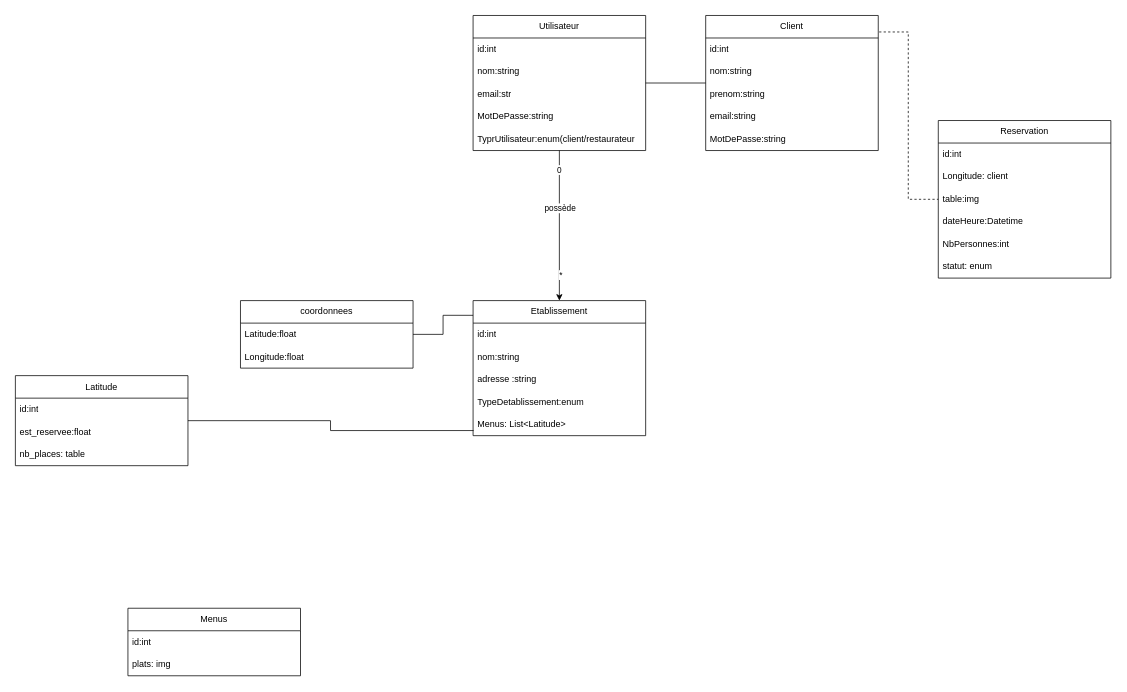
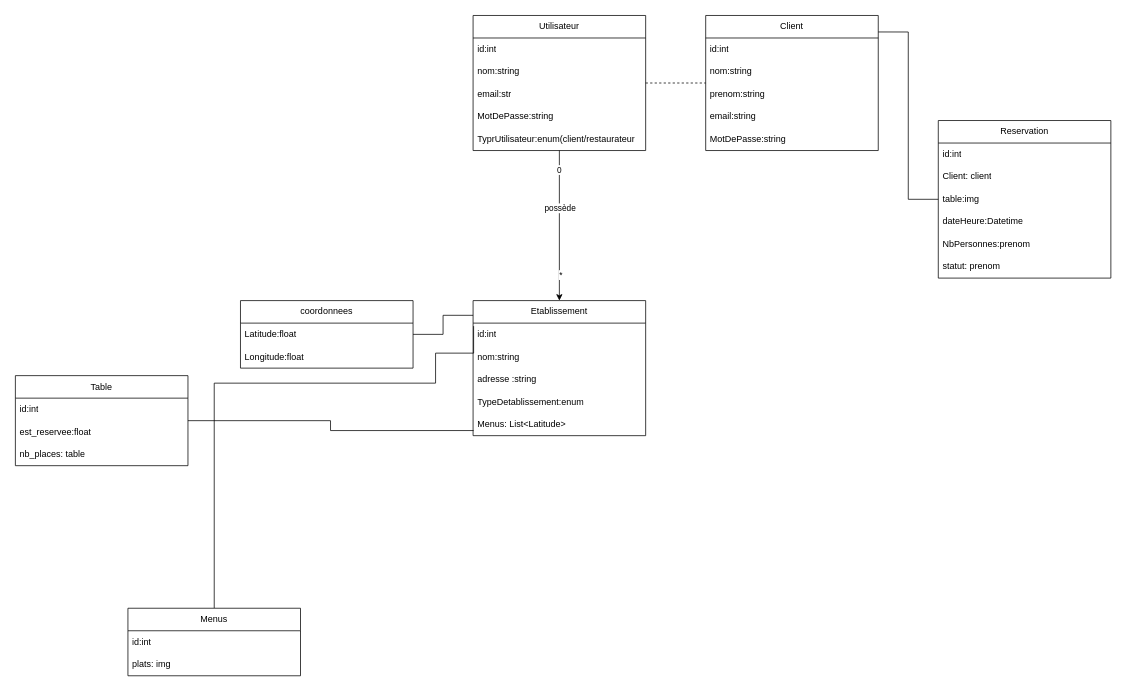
  <mxCell id="0" />
  <mxCell id="1" parent="0" />
  <mxCell id="2" value="" style="edgeStyle=orthogonalEdgeStyle;rounded=0;orthogonalLoop=1;jettySize=auto;html=1;" edge="1" parent="1" source="7" target="17"><mxGeometry relative="1" as="geometry" /></mxCell>
  <mxCell id="3" value="possède" style="edgeLabel;html=1;align=center;verticalAlign=middle;resizable=0;points=[];" vertex="1" connectable="0" parent="2"><mxGeometry x="-0.405" y="-4" relative="1" as="geometry"><mxPoint x="4" y="16" as="offset" /></mxGeometry></mxCell>
  <mxCell id="4" value="0" style="edgeLabel;html=1;align=center;verticalAlign=middle;resizable=0;points=[];" vertex="1" connectable="0" parent="2"><mxGeometry x="-0.75" y="-1" relative="1" as="geometry"><mxPoint as="offset" /></mxGeometry></mxCell>
  <mxCell id="5" value="*" style="edgeLabel;html=1;align=center;verticalAlign=middle;resizable=0;points=[];" vertex="1" connectable="0" parent="2"><mxGeometry x="0.65" y="1" relative="1" as="geometry"><mxPoint as="offset" /></mxGeometry></mxCell>
- <mxCell id="6" value="" style="edgeStyle=orthogonalEdgeStyle;rounded=0;orthogonalLoop=1;jettySize=auto;html=1;endArrow=none;endFill=0;" edge="1" parent="1" source="7" target="40"><mxGeometry relative="1" as="geometry" /></mxCell>
+ <mxCell id="6" value="" style="edgeStyle=orthogonalEdgeStyle;rounded=0;orthogonalLoop=1;jettySize=auto;html=1;endArrow=none;endFill=0;dashed=1;" edge="1" parent="1" source="7" target="40"><mxGeometry relative="1" as="geometry" /></mxCell>
  <mxCell id="7" value="Utilisateur" style="swimlane;fontStyle=0;childLayout=stackLayout;horizontal=1;startSize=30;horizontalStack=0;resizeParent=1;resizeParentMax=0;resizeLast=0;collapsible=1;marginBottom=0;whiteSpace=wrap;html=1;" vertex="1" parent="1"><mxGeometry x="630" y="20" width="230" height="180" as="geometry" /></mxCell>
  <mxCell id="8" value="id:int" style="text;strokeColor=none;fillColor=none;align=left;verticalAlign=middle;spacingLeft=4;spacingRight=4;overflow=hidden;points=[[0,0.5],[1,0.5]];portConstraint=eastwest;rotatable=0;whiteSpace=wrap;html=1;" vertex="1" parent="7"><mxGeometry y="30" width="230" height="30" as="geometry" /></mxCell>
  <mxCell id="9" value="nom:string" style="text;strokeColor=none;fillColor=none;align=left;verticalAlign=middle;spacingLeft=4;spacingRight=4;overflow=hidden;points=[[0,0.5],[1,0.5]];portConstraint=eastwest;rotatable=0;whiteSpace=wrap;html=1;" vertex="1" parent="7"><mxGeometry y="60" width="230" height="30" as="geometry" /></mxCell>
  <mxCell id="10" value="email:str" style="text;strokeColor=none;fillColor=none;align=left;verticalAlign=middle;spacingLeft=4;spacingRight=4;overflow=hidden;points=[[0,0.5],[1,0.5]];portConstraint=eastwest;rotatable=0;whiteSpace=wrap;html=1;" vertex="1" parent="7"><mxGeometry y="90" width="230" height="30" as="geometry" /></mxCell>
  <mxCell id="11" value="MotDePasse:string" style="text;strokeColor=none;fillColor=none;align=left;verticalAlign=middle;spacingLeft=4;spacingRight=4;overflow=hidden;points=[[0,0.5],[1,0.5]];portConstraint=eastwest;rotatable=0;whiteSpace=wrap;html=1;" vertex="1" parent="7"><mxGeometry y="120" width="230" height="30" as="geometry" /></mxCell>
  <mxCell id="12" value="TyprUtilisateur:enum(client/restaurateur" style="text;strokeColor=none;fillColor=none;align=left;verticalAlign=middle;spacingLeft=4;spacingRight=4;overflow=hidden;points=[[0,0.5],[1,0.5]];portConstraint=eastwest;rotatable=0;whiteSpace=wrap;html=1;" vertex="1" parent="7"><mxGeometry y="150" width="230" height="30" as="geometry" /></mxCell>
  <mxCell id="13" value="" style="edgeStyle=orthogonalEdgeStyle;rounded=0;orthogonalLoop=1;jettySize=auto;html=1;exitX=0.006;exitY=0.109;exitDx=0;exitDy=0;exitPerimeter=0;endArrow=none;endFill=0;" edge="1" parent="1" source="17" target="23"><mxGeometry relative="1" as="geometry"><mxPoint x="632.99" y="543.61" as="sourcePoint" /></mxGeometry></mxCell>
  <mxCell id="14" value="" style="edgeStyle=orthogonalEdgeStyle;rounded=0;orthogonalLoop=1;jettySize=auto;html=1;exitX=0.003;exitY=0.773;exitDx=0;exitDy=0;endArrow=none;endFill=0;exitPerimeter=0;" edge="1" parent="1" source="22" target="26"><mxGeometry relative="1" as="geometry"><mxPoint x="630" y="595" as="sourcePoint" /></mxGeometry></mxCell>
- <mxCell id="16" value="" style="edgeStyle=orthogonalEdgeStyle;rounded=0;orthogonalLoop=1;jettySize=auto;html=1;endArrow=none;endFill=0;exitX=0.979;exitY=0.122;exitDx=0;exitDy=0;exitPerimeter=0;dashed=1;" edge="1" parent="1" source="40" target="33"><mxGeometry relative="1" as="geometry" /></mxCell>
+ <mxCell id="15" value="" style="edgeStyle=orthogonalEdgeStyle;rounded=0;orthogonalLoop=1;jettySize=auto;html=1;exitX=0.003;exitY=0.189;exitDx=0;exitDy=0;endArrow=none;endFill=0;exitPerimeter=0;" edge="1" parent="1" source="17" target="30"><mxGeometry relative="1" as="geometry"><Array as="points"><mxPoint x="631" y="470" /><mxPoint x="580" y="470" /><mxPoint x="580" y="510" /><mxPoint x="285" y="510" /></Array></mxGeometry></mxCell>
+ <mxCell id="16" value="" style="edgeStyle=orthogonalEdgeStyle;rounded=0;orthogonalLoop=1;jettySize=auto;html=1;endArrow=none;endFill=0;exitX=0.979;exitY=0.122;exitDx=0;exitDy=0;exitPerimeter=0;" edge="1" parent="1" source="40" target="33"><mxGeometry relative="1" as="geometry" /></mxCell>
  <mxCell id="17" value="Etablissement" style="swimlane;fontStyle=0;childLayout=stackLayout;horizontal=1;startSize=30;horizontalStack=0;resizeParent=1;resizeParentMax=0;resizeLast=0;collapsible=1;marginBottom=0;whiteSpace=wrap;html=1;" vertex="1" parent="1"><mxGeometry x="630" y="400" width="230" height="180" as="geometry" /></mxCell>
  <mxCell id="18" value="id:int" style="text;strokeColor=none;fillColor=none;align=left;verticalAlign=middle;spacingLeft=4;spacingRight=4;overflow=hidden;points=[[0,0.5],[1,0.5]];portConstraint=eastwest;rotatable=0;whiteSpace=wrap;html=1;" vertex="1" parent="17"><mxGeometry y="30" width="230" height="30" as="geometry" /></mxCell>
  <mxCell id="19" value="nom:string" style="text;strokeColor=none;fillColor=none;align=left;verticalAlign=middle;spacingLeft=4;spacingRight=4;overflow=hidden;points=[[0,0.5],[1,0.5]];portConstraint=eastwest;rotatable=0;whiteSpace=wrap;html=1;" vertex="1" parent="17"><mxGeometry y="60" width="230" height="30" as="geometry" /></mxCell>
  <mxCell id="20" value="adresse :string" style="text;strokeColor=none;fillColor=none;align=left;verticalAlign=middle;spacingLeft=4;spacingRight=4;overflow=hidden;points=[[0,0.5],[1,0.5]];portConstraint=eastwest;rotatable=0;whiteSpace=wrap;html=1;" vertex="1" parent="17"><mxGeometry y="90" width="230" height="30" as="geometry" /></mxCell>
  <mxCell id="21" value="TypeDetablissement:enum" style="text;strokeColor=none;fillColor=none;align=left;verticalAlign=middle;spacingLeft=4;spacingRight=4;overflow=hidden;points=[[0,0.5],[1,0.5]];portConstraint=eastwest;rotatable=0;whiteSpace=wrap;html=1;" vertex="1" parent="17"><mxGeometry y="120" width="230" height="30" as="geometry" /></mxCell>
  <mxCell id="22" value="Menus: List&amp;lt;Latitude&amp;gt;" style="text;strokeColor=none;fillColor=none;align=left;verticalAlign=middle;spacingLeft=4;spacingRight=4;overflow=hidden;points=[[0,0.5],[1,0.5]];portConstraint=eastwest;rotatable=0;whiteSpace=wrap;html=1;" vertex="1" parent="17"><mxGeometry y="150" width="230" height="30" as="geometry" /></mxCell>
  <mxCell id="23" value="coordonnees" style="swimlane;fontStyle=0;childLayout=stackLayout;horizontal=1;startSize=30;horizontalStack=0;resizeParent=1;resizeParentMax=0;resizeLast=0;collapsible=1;marginBottom=0;whiteSpace=wrap;html=1;" vertex="1" parent="1"><mxGeometry x="320" y="400" width="230" height="90" as="geometry" /></mxCell>
  <mxCell id="24" value="Latitude:float" style="text;strokeColor=none;fillColor=none;align=left;verticalAlign=middle;spacingLeft=4;spacingRight=4;overflow=hidden;points=[[0,0.5],[1,0.5]];portConstraint=eastwest;rotatable=0;whiteSpace=wrap;html=1;" vertex="1" parent="23"><mxGeometry y="30" width="230" height="30" as="geometry" /></mxCell>
  <mxCell id="25" value="Longitude:float" style="text;strokeColor=none;fillColor=none;align=left;verticalAlign=middle;spacingLeft=4;spacingRight=4;overflow=hidden;points=[[0,0.5],[1,0.5]];portConstraint=eastwest;rotatable=0;whiteSpace=wrap;html=1;" vertex="1" parent="23"><mxGeometry y="60" width="230" height="30" as="geometry" /></mxCell>
- <mxCell id="26" value="Latitude" style="swimlane;fontStyle=0;childLayout=stackLayout;horizontal=1;startSize=30;horizontalStack=0;resizeParent=1;resizeParentMax=0;resizeLast=0;collapsible=1;marginBottom=0;whiteSpace=wrap;html=1;" vertex="1" parent="1"><mxGeometry x="20" y="500" width="230" height="120" as="geometry" /></mxCell>
+ <mxCell id="26" value="Table" style="swimlane;fontStyle=0;childLayout=stackLayout;horizontal=1;startSize=30;horizontalStack=0;resizeParent=1;resizeParentMax=0;resizeLast=0;collapsible=1;marginBottom=0;whiteSpace=wrap;html=1;" vertex="1" parent="1"><mxGeometry x="20" y="500" width="230" height="120" as="geometry" /></mxCell>
  <mxCell id="27" value="id:int" style="text;strokeColor=none;fillColor=none;align=left;verticalAlign=middle;spacingLeft=4;spacingRight=4;overflow=hidden;points=[[0,0.5],[1,0.5]];portConstraint=eastwest;rotatable=0;whiteSpace=wrap;html=1;" vertex="1" parent="26"><mxGeometry y="30" width="230" height="30" as="geometry" /></mxCell>
  <mxCell id="28" value="est_reservee:float" style="text;strokeColor=none;fillColor=none;align=left;verticalAlign=middle;spacingLeft=4;spacingRight=4;overflow=hidden;points=[[0,0.5],[1,0.5]];portConstraint=eastwest;rotatable=0;whiteSpace=wrap;html=1;" vertex="1" parent="26"><mxGeometry y="60" width="230" height="30" as="geometry" /></mxCell>
  <mxCell id="29" value="nb_places: table" style="text;strokeColor=none;fillColor=none;align=left;verticalAlign=middle;spacingLeft=4;spacingRight=4;overflow=hidden;points=[[0,0.5],[1,0.5]];portConstraint=eastwest;rotatable=0;whiteSpace=wrap;html=1;" vertex="1" parent="26"><mxGeometry y="90" width="230" height="30" as="geometry" /></mxCell>
  <mxCell id="30" value="Menus" style="swimlane;fontStyle=0;childLayout=stackLayout;horizontal=1;startSize=30;horizontalStack=0;resizeParent=1;resizeParentMax=0;resizeLast=0;collapsible=1;marginBottom=0;whiteSpace=wrap;html=1;" vertex="1" parent="1"><mxGeometry x="170" y="810" width="230" height="90" as="geometry" /></mxCell>
  <mxCell id="31" value="id:int" style="text;strokeColor=none;fillColor=none;align=left;verticalAlign=middle;spacingLeft=4;spacingRight=4;overflow=hidden;points=[[0,0.5],[1,0.5]];portConstraint=eastwest;rotatable=0;whiteSpace=wrap;html=1;" vertex="1" parent="30"><mxGeometry y="30" width="230" height="30" as="geometry" /></mxCell>
  <mxCell id="32" value="plats: img" style="text;strokeColor=none;fillColor=none;align=left;verticalAlign=middle;spacingLeft=4;spacingRight=4;overflow=hidden;points=[[0,0.5],[1,0.5]];portConstraint=eastwest;rotatable=0;whiteSpace=wrap;html=1;" vertex="1" parent="30"><mxGeometry y="60" width="230" height="30" as="geometry" /></mxCell>
  <mxCell id="33" value="Reservation" style="swimlane;fontStyle=0;childLayout=stackLayout;horizontal=1;startSize=30;horizontalStack=0;resizeParent=1;resizeParentMax=0;resizeLast=0;collapsible=1;marginBottom=0;whiteSpace=wrap;html=1;" vertex="1" parent="1"><mxGeometry x="1250" y="160" width="230" height="210" as="geometry" /></mxCell>
  <mxCell id="34" value="id:int" style="text;strokeColor=none;fillColor=none;align=left;verticalAlign=middle;spacingLeft=4;spacingRight=4;overflow=hidden;points=[[0,0.5],[1,0.5]];portConstraint=eastwest;rotatable=0;whiteSpace=wrap;html=1;" vertex="1" parent="33"><mxGeometry y="30" width="230" height="30" as="geometry" /></mxCell>
- <mxCell id="35" value="Longitude: client" style="text;strokeColor=none;fillColor=none;align=left;verticalAlign=middle;spacingLeft=4;spacingRight=4;overflow=hidden;points=[[0,0.5],[1,0.5]];portConstraint=eastwest;rotatable=0;whiteSpace=wrap;html=1;" vertex="1" parent="33"><mxGeometry y="60" width="230" height="30" as="geometry" /></mxCell>
+ <mxCell id="35" value="Client: client" style="text;strokeColor=none;fillColor=none;align=left;verticalAlign=middle;spacingLeft=4;spacingRight=4;overflow=hidden;points=[[0,0.5],[1,0.5]];portConstraint=eastwest;rotatable=0;whiteSpace=wrap;html=1;" vertex="1" parent="33"><mxGeometry y="60" width="230" height="30" as="geometry" /></mxCell>
  <mxCell id="36" value="table:img" style="text;strokeColor=none;fillColor=none;align=left;verticalAlign=middle;spacingLeft=4;spacingRight=4;overflow=hidden;points=[[0,0.5],[1,0.5]];portConstraint=eastwest;rotatable=0;whiteSpace=wrap;html=1;" vertex="1" parent="33"><mxGeometry y="90" width="230" height="30" as="geometry" /></mxCell>
  <mxCell id="37" value="dateHeure:Datetime" style="text;strokeColor=none;fillColor=none;align=left;verticalAlign=middle;spacingLeft=4;spacingRight=4;overflow=hidden;points=[[0,0.5],[1,0.5]];portConstraint=eastwest;rotatable=0;whiteSpace=wrap;html=1;" vertex="1" parent="33"><mxGeometry y="120" width="230" height="30" as="geometry" /></mxCell>
- <mxCell id="38" value="NbPersonnes:int" style="text;strokeColor=none;fillColor=none;align=left;verticalAlign=middle;spacingLeft=4;spacingRight=4;overflow=hidden;points=[[0,0.5],[1,0.5]];portConstraint=eastwest;rotatable=0;whiteSpace=wrap;html=1;" vertex="1" parent="33"><mxGeometry y="150" width="230" height="30" as="geometry" /></mxCell>
- <mxCell id="39" value="statut: enum" style="text;strokeColor=none;fillColor=none;align=left;verticalAlign=middle;spacingLeft=4;spacingRight=4;overflow=hidden;points=[[0,0.5],[1,0.5]];portConstraint=eastwest;rotatable=0;whiteSpace=wrap;html=1;" vertex="1" parent="33"><mxGeometry y="180" width="230" height="30" as="geometry" /></mxCell>
+ <mxCell id="38" value="NbPersonnes:prenom" style="text;strokeColor=none;fillColor=none;align=left;verticalAlign=middle;spacingLeft=4;spacingRight=4;overflow=hidden;points=[[0,0.5],[1,0.5]];portConstraint=eastwest;rotatable=0;whiteSpace=wrap;html=1;" vertex="1" parent="33"><mxGeometry y="150" width="230" height="30" as="geometry" /></mxCell>
+ <mxCell id="39" value="statut: prenom" style="text;strokeColor=none;fillColor=none;align=left;verticalAlign=middle;spacingLeft=4;spacingRight=4;overflow=hidden;points=[[0,0.5],[1,0.5]];portConstraint=eastwest;rotatable=0;whiteSpace=wrap;html=1;" vertex="1" parent="33"><mxGeometry y="180" width="230" height="30" as="geometry" /></mxCell>
  <mxCell id="40" value="Client" style="swimlane;fontStyle=0;childLayout=stackLayout;horizontal=1;startSize=30;horizontalStack=0;resizeParent=1;resizeParentMax=0;resizeLast=0;collapsible=1;marginBottom=0;whiteSpace=wrap;html=1;" vertex="1" parent="1"><mxGeometry x="940" y="20" width="230" height="180" as="geometry" /></mxCell>
  <mxCell id="41" value="id:int" style="text;strokeColor=none;fillColor=none;align=left;verticalAlign=middle;spacingLeft=4;spacingRight=4;overflow=hidden;points=[[0,0.5],[1,0.5]];portConstraint=eastwest;rotatable=0;whiteSpace=wrap;html=1;" vertex="1" parent="40"><mxGeometry y="30" width="230" height="30" as="geometry" /></mxCell>
  <mxCell id="42" value="nom:string" style="text;strokeColor=none;fillColor=none;align=left;verticalAlign=middle;spacingLeft=4;spacingRight=4;overflow=hidden;points=[[0,0.5],[1,0.5]];portConstraint=eastwest;rotatable=0;whiteSpace=wrap;html=1;" vertex="1" parent="40"><mxGeometry y="60" width="230" height="30" as="geometry" /></mxCell>
  <mxCell id="43" value="prenom:string" style="text;strokeColor=none;fillColor=none;align=left;verticalAlign=middle;spacingLeft=4;spacingRight=4;overflow=hidden;points=[[0,0.5],[1,0.5]];portConstraint=eastwest;rotatable=0;whiteSpace=wrap;html=1;" vertex="1" parent="40"><mxGeometry y="90" width="230" height="30" as="geometry" /></mxCell>
  <mxCell id="44" value="email:string" style="text;strokeColor=none;fillColor=none;align=left;verticalAlign=middle;spacingLeft=4;spacingRight=4;overflow=hidden;points=[[0,0.5],[1,0.5]];portConstraint=eastwest;rotatable=0;whiteSpace=wrap;html=1;" vertex="1" parent="40"><mxGeometry y="120" width="230" height="30" as="geometry" /></mxCell>
  <mxCell id="45" value="MotDePasse:string" style="text;strokeColor=none;fillColor=none;align=left;verticalAlign=middle;spacingLeft=4;spacingRight=4;overflow=hidden;points=[[0,0.5],[1,0.5]];portConstraint=eastwest;rotatable=0;whiteSpace=wrap;html=1;" vertex="1" parent="40"><mxGeometry y="150" width="230" height="30" as="geometry" /></mxCell>
